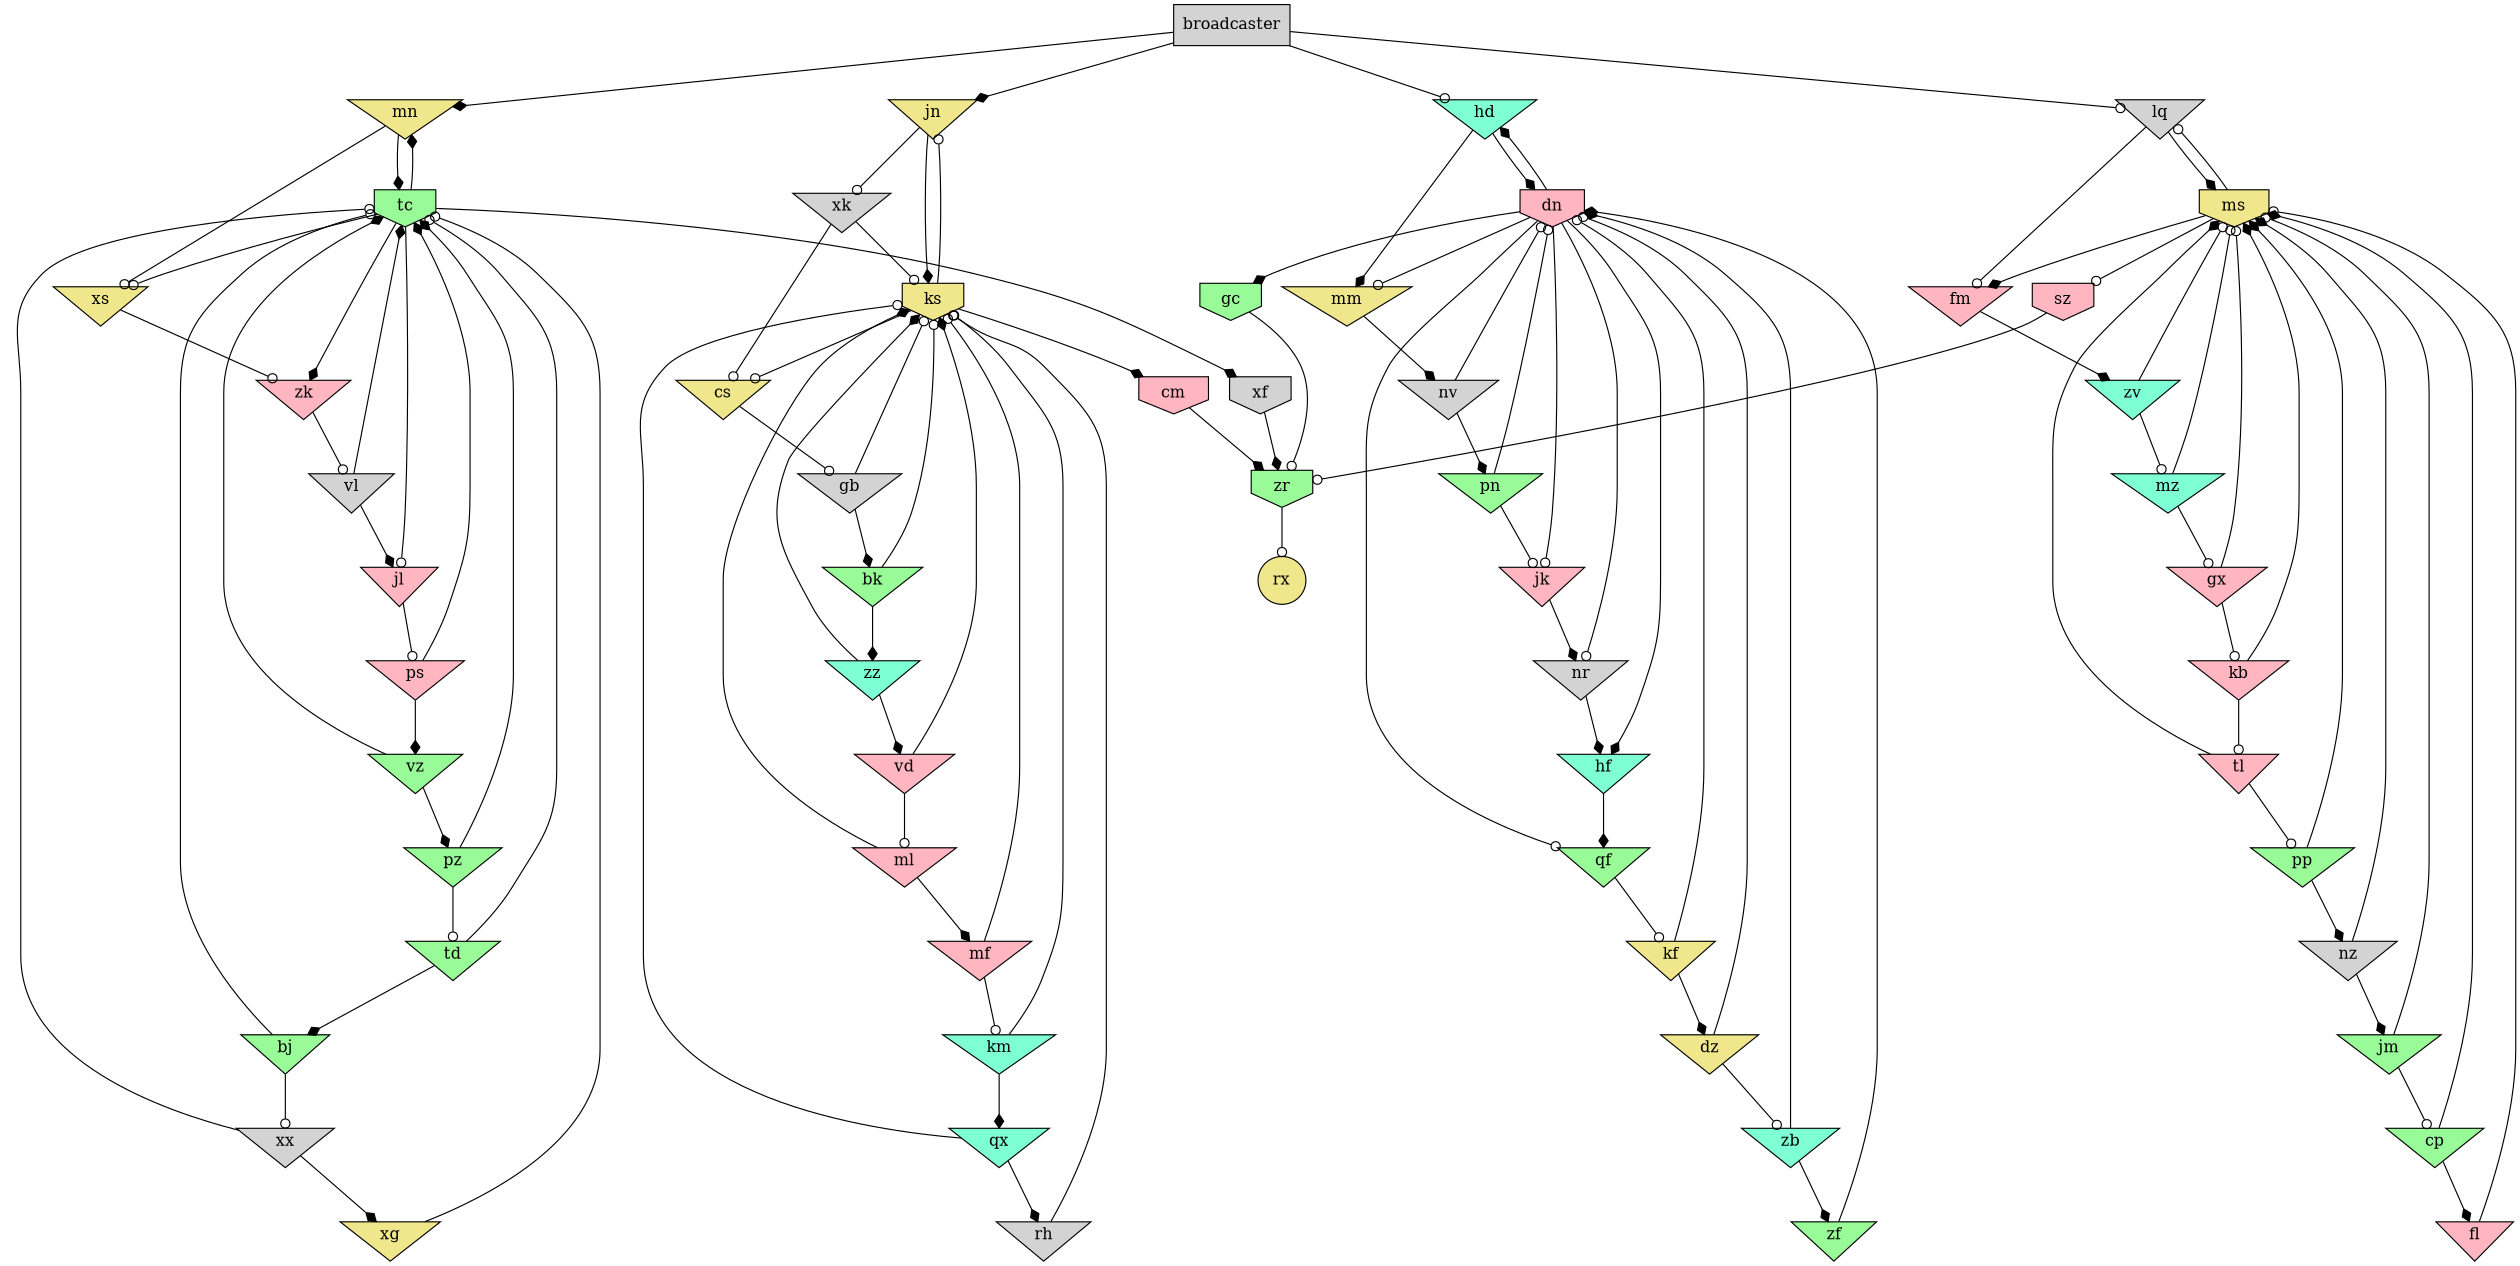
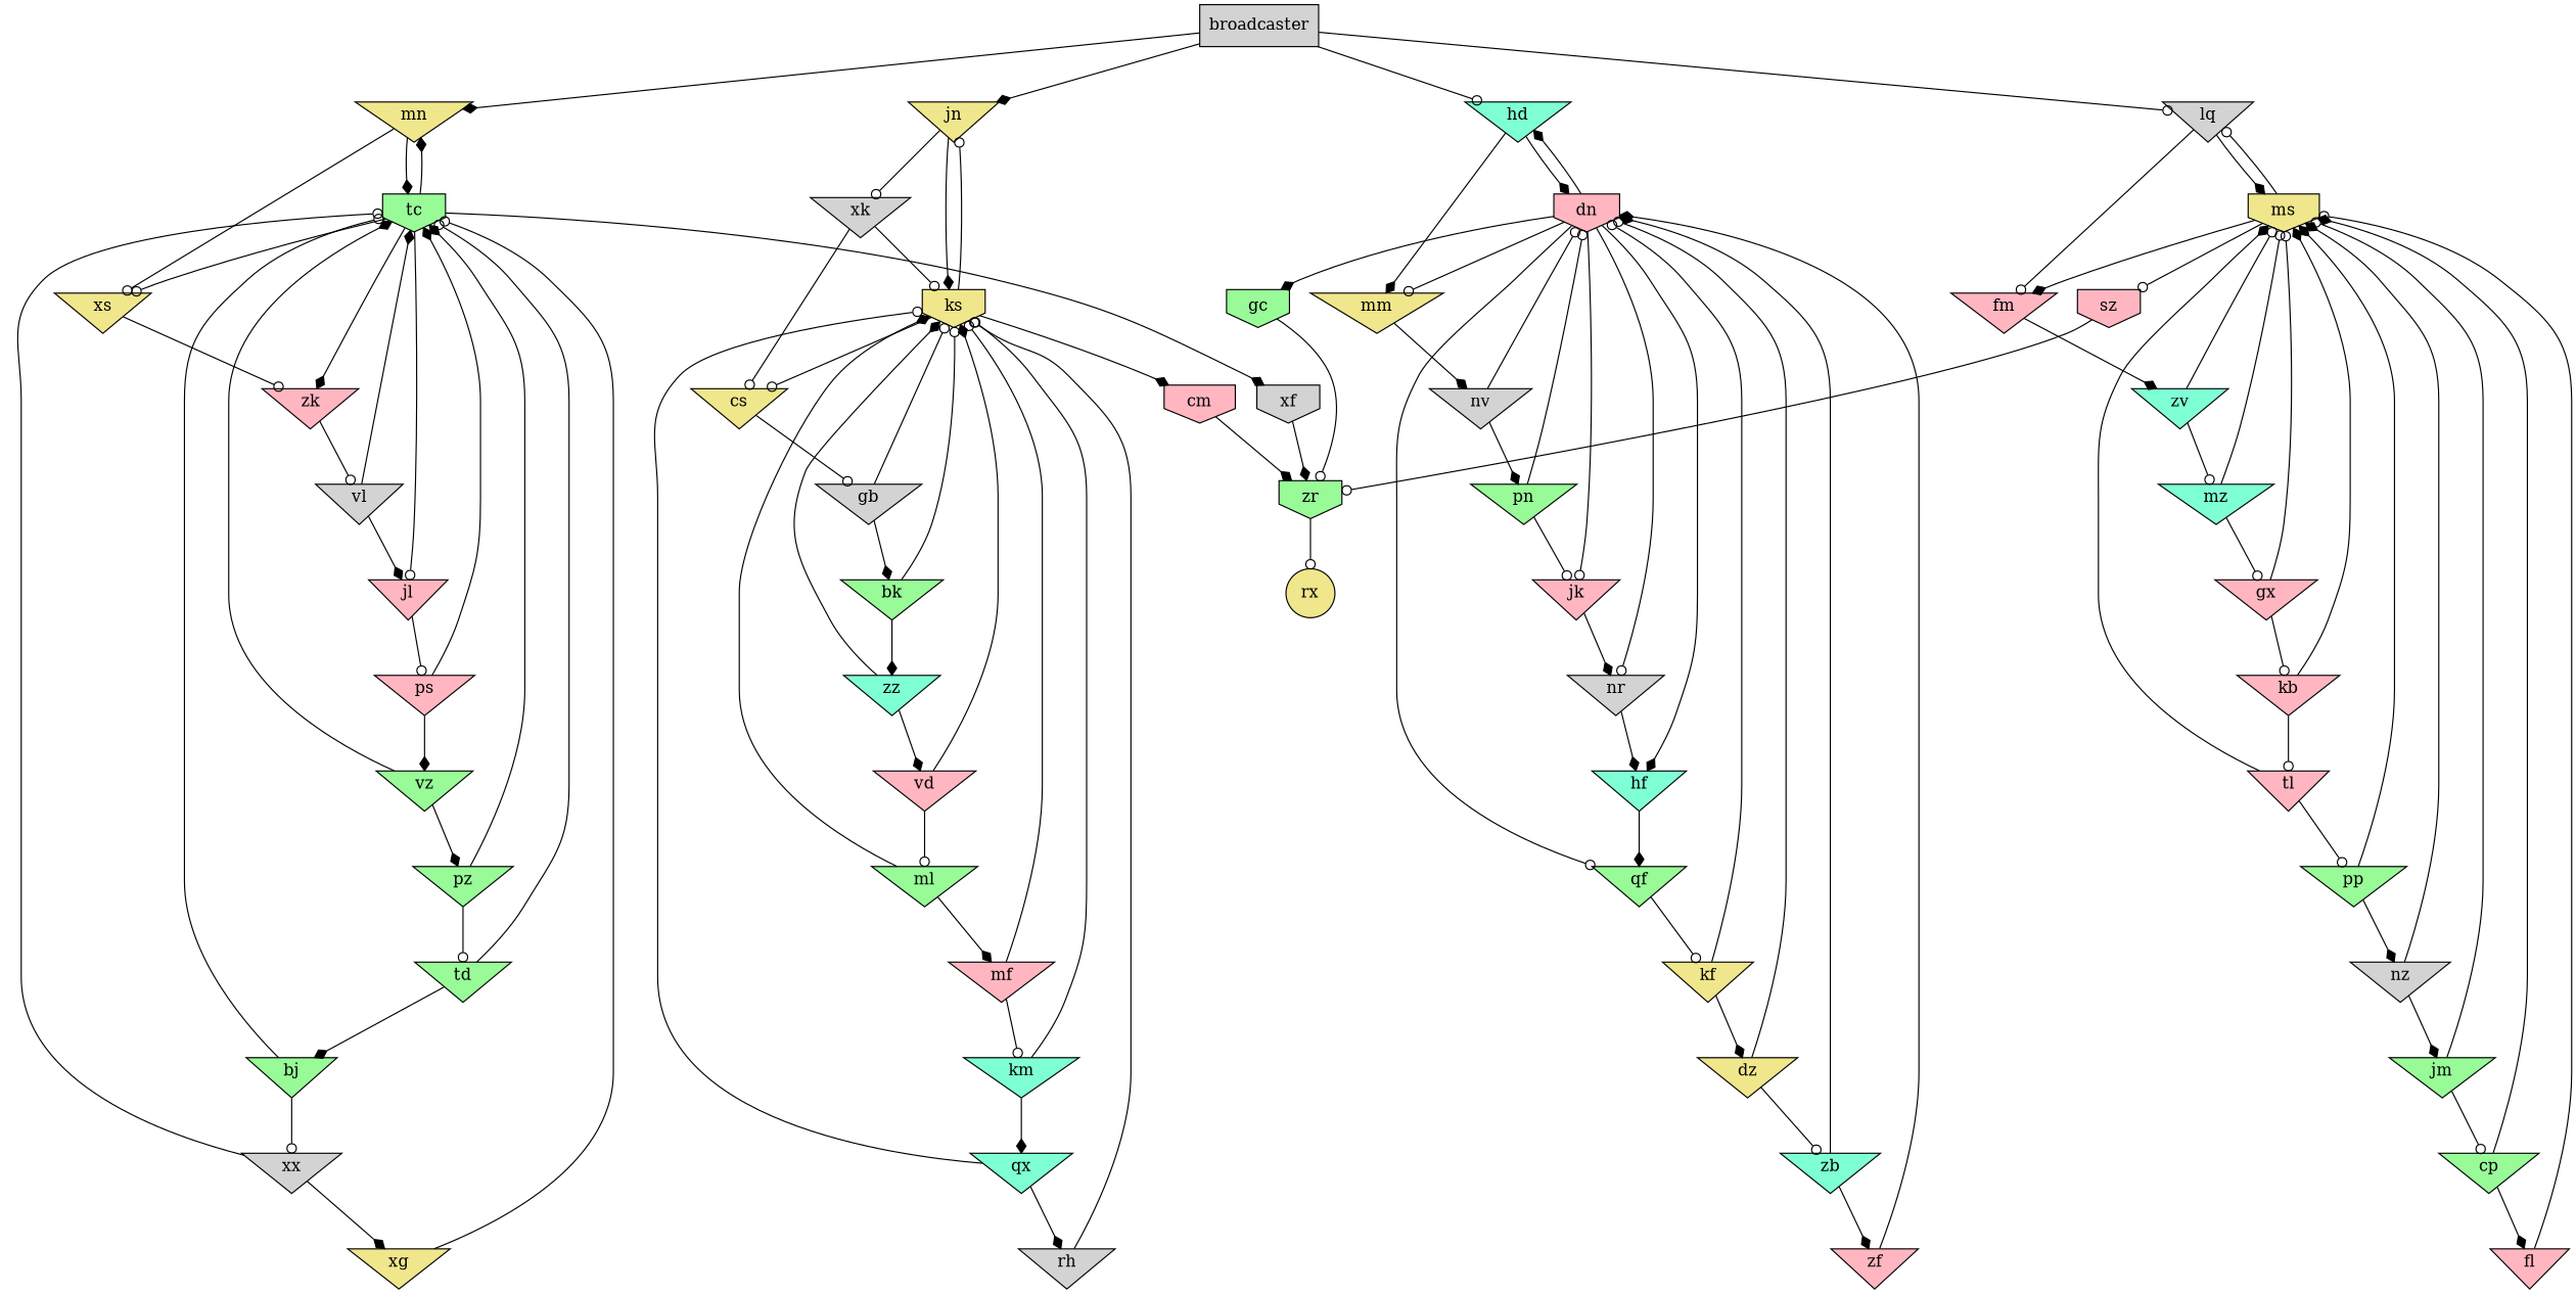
  digraph {
    node [fillcolor=palegreen shape=invtriangle style=filled]
    edge [arrowhead=odot]
    broadcaster [fillcolor=lightgrey shape=box]
    mn [fillcolor=khaki]
    jn [fillcolor=khaki]
    hd [fillcolor=aquamarine]
    lq [fillcolor=lightgrey]
    tc [shape=invhouse]
    xs [fillcolor=khaki]
    ks [fillcolor=khaki shape=invhouse]
    xk [fillcolor=lightgrey]
    dn [fillcolor=lightpink shape=invhouse]
    mm [fillcolor=khaki]
    ms [fillcolor=khaki shape=invhouse]
    fm [fillcolor=lightpink]
    xf [fillcolor=lightgrey shape=invhouse]
    jl [fillcolor=lightpink]
    zk [fillcolor=lightpink]
    cs [fillcolor=khaki]
    cm [fillcolor=lightpink shape=invhouse]
    jk [fillcolor=lightpink]
    qf
    hf [fillcolor=aquamarine]
    nr [fillcolor=lightgrey]
    gc [shape=invhouse]
    nv [fillcolor=lightgrey]
    sz [fillcolor=lightpink shape=invhouse]
    zv [fillcolor=aquamarine]
    nz [fillcolor=lightgrey]
    jm
    cp
    fl [fillcolor=lightpink]
    zr [shape=invhouse]
    gb [fillcolor=lightgrey]
    bk
    zz [fillcolor=aquamarine]
    mz [fillcolor=aquamarine]
    gx [fillcolor=lightpink]
    kb [fillcolor=lightpink]
-   ml [fillcolor=lightpink]
+   ml
    mf [fillcolor=lightpink]
    km [fillcolor=aquamarine]
    qx [fillcolor=aquamarine]
    pn
    kf [fillcolor=khaki]
    rh [fillcolor=lightgrey]
    pz
    td
    bj
    xx [fillcolor=lightgrey]
    ps [fillcolor=lightpink]
    vl [fillcolor=lightgrey]
    rx [fillcolor=khaki shape=circle]
    vd [fillcolor=lightpink]
-   zf
+   zf [fillcolor=lightpink]
    vz
    dz [fillcolor=khaki]
    zb [fillcolor=aquamarine]
    tl [fillcolor=lightpink]
    pp
    xg [fillcolor=khaki]
    broadcaster -> mn [arrowhead=diamond]
    broadcaster -> jn [arrowhead=diamond]
    broadcaster -> hd
    broadcaster -> lq
    mn -> tc [arrowhead=diamond]
    mn -> xs
    jn -> ks [arrowhead=diamond]
    jn -> xk
    hd -> dn [arrowhead=diamond]
    hd -> mm [arrowhead=diamond]
    lq -> ms [arrowhead=diamond]
    lq -> fm
    tc -> mn [arrowhead=diamond]
    tc -> xs
    tc -> xf [arrowhead=diamond]
    tc -> jl
    tc -> zk [arrowhead=diamond]
    xs -> zk
    ks -> jn
    ks -> cs
    ks -> cm [arrowhead=diamond]
    xk -> ks
    xk -> cs
    dn -> hd [arrowhead=diamond]
    dn -> mm
    dn -> jk
    dn -> qf
    dn -> hf [arrowhead=diamond]
    dn -> nr
    dn -> gc [arrowhead=diamond]
    mm -> nv [arrowhead=diamond]
    ms -> lq
    ms -> fm [arrowhead=diamond]
    ms -> sz
    fm -> zv [arrowhead=diamond]
    xf -> zr [arrowhead=diamond]
    jl -> ps
    zk -> vl
    cs -> gb
    cm -> zr [arrowhead=diamond]
    jk -> nr [arrowhead=diamond]
    qf -> kf
    hf -> qf [arrowhead=diamond]
    nr -> hf [arrowhead=diamond]
    gc -> zr
    nv -> dn
    nv -> pn [arrowhead=diamond]
    sz -> zr
    zv -> ms
    zv -> mz
    nz -> ms [arrowhead=diamond]
    nz -> jm [arrowhead=diamond]
    jm -> ms
    jm -> cp
    cp -> ms [arrowhead=diamond]
    cp -> fl [arrowhead=diamond]
    fl -> ms
    zr -> rx
    gb -> ks
    gb -> bk [arrowhead=diamond]
    bk -> ks
    bk -> zz [arrowhead=diamond]
    zz -> ks [arrowhead=diamond]
    zz -> vd [arrowhead=diamond]
    mz -> ms
    mz -> gx
    gx -> ms
    gx -> kb
    kb -> ms [arrowhead=diamond]
    kb -> tl
    ml -> ks [arrowhead=diamond]
    ml -> mf [arrowhead=diamond]
    mf -> ks
    mf -> km
    km -> ks
    km -> qx [arrowhead=diamond]
    qx -> ks
    qx -> rh [arrowhead=diamond]
    pn -> dn
    pn -> jk
    kf -> dn
    kf -> dz [arrowhead=diamond]
    rh -> ks
    pz -> tc [arrowhead=diamond]
    pz -> td
    td -> tc
    td -> bj [arrowhead=diamond]
    bj -> tc
    bj -> xx
    xx -> tc
    xx -> xg [arrowhead=diamond]
    ps -> tc [arrowhead=diamond]
    ps -> vz [arrowhead=diamond]
    vl -> tc [arrowhead=diamond]
    vl -> jl [arrowhead=diamond]
    vd -> ks [arrowhead=diamond]
    vd -> ml
    zf -> dn [arrowhead=diamond]
    vz -> tc [arrowhead=diamond]
    vz -> pz [arrowhead=diamond]
    dz -> dn
    dz -> zb
    zb -> dn [arrowhead=diamond]
    zb -> zf [arrowhead=diamond]
    tl -> ms [arrowhead=diamond]
    tl -> pp
    pp -> ms [arrowhead=diamond]
    pp -> nz [arrowhead=diamond]
    xg -> tc
  }
